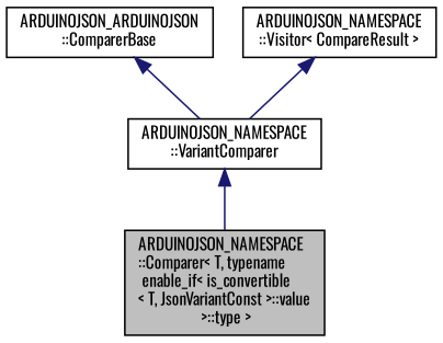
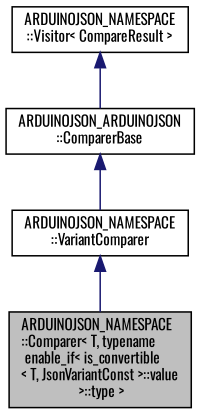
  digraph {
    fontname=Oswald
    node [color=black fillcolor=white fontname=Oswald fontsize=10 shape=record style=filled]
    edge [color=midnightblue dir=back fontname=Oswald fontsize=10 labelfontname=Helvetica labelfontsize=10 style=solid]
    n1 [fillcolor=grey75 fontcolor=black height=0.2 label="ARDUINOJSON_NAMESPACE\l::Comparer\< T, typename\l enable_if\< is_convertible\l\< T, JsonVariantConst \>::value\l \>::type \>" width=0.4]
    n2 [height=0.2 label="ARDUINOJSON_NAMESPACE\l::VariantComparer" width=0.4]
    n3 [height=0.2 label="ARDUINOJSON_ARDUINOJSON\l::ComparerBase" width=0.4]
    n4 [height=0.2 label="ARDUINOJSON_NAMESPACE\l::Visitor\< CompareResult \>" width=0.4]
    n2 -> n1
    n3 -> n2
-   n4 -> n2
+   n4 -> n3
  }
